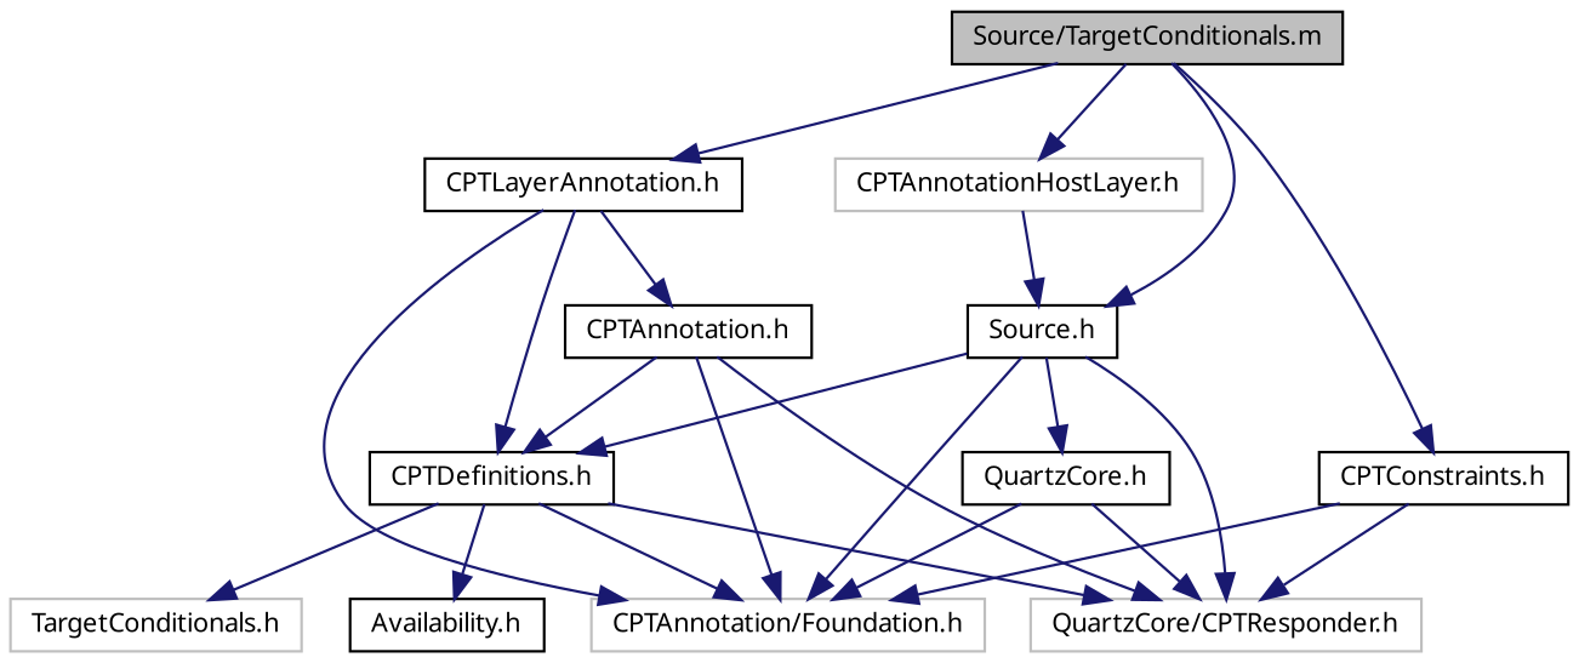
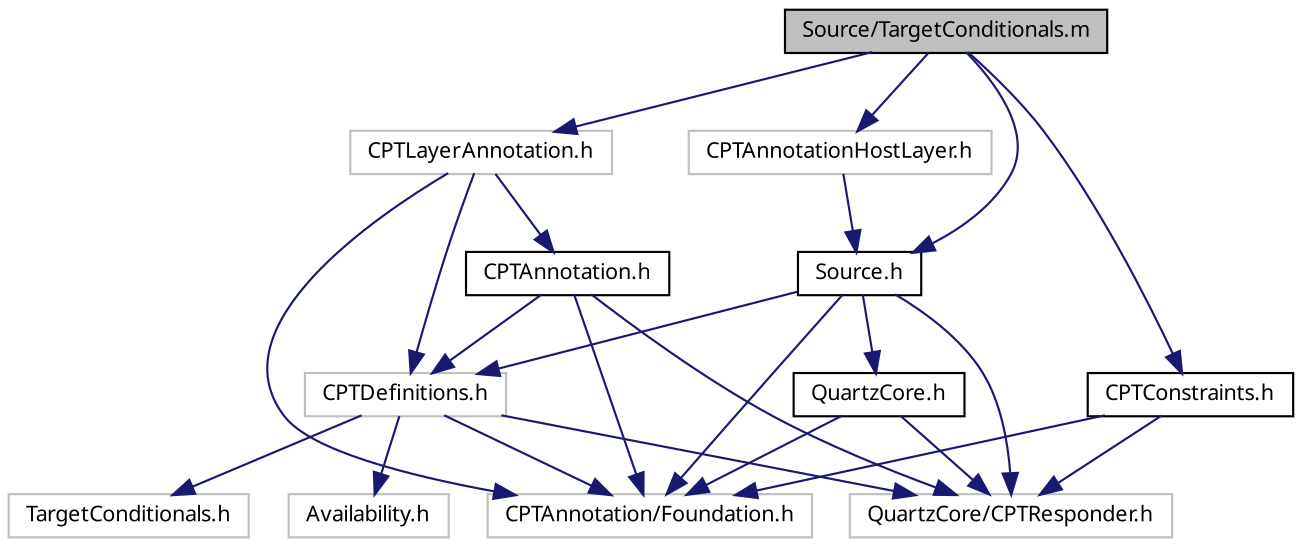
  digraph {
    node [color=black fontname="Lucinda Grande" fontsize=10 shape=record]
    edge [color=midnightblue fontname="Lucinda Grande" fontsize=10 labelfontname="Lucinda Grande" labelfontsize=10 style=solid]
    n1 [fillcolor=grey75 fontcolor=black height=0.2 label="Source/TargetConditionals.m" style=filled width=0.4]
-   n2 [height=0.2 label="CPTLayerAnnotation.h" width=0.4]
+   n2 [color=grey75 height=0.2 label="CPTLayerAnnotation.h" width=0.4]
    n3 [color=grey75 height=0.2 label="CPTAnnotationHostLayer.h" width=0.4]
    n4 [height=0.2 label="Source.h" width=0.4]
    n5 [height=0.2 label="CPTConstraints.h" width=0.4]
-   n6 [height=0.2 label="CPTDefinitions.h" width=0.4]
+   n6 [color=grey75 height=0.2 label="CPTDefinitions.h" width=0.4]
    n7 [color=grey75 height=0.2 label="CPTAnnotation/Foundation.h" width=0.4]
    n8 [height=0.2 label="CPTAnnotation.h" width=0.4]
    n9 [color=grey75 height=0.2 label="QuartzCore/CPTResponder.h" width=0.4]
    n10 [height=0.2 label="QuartzCore.h" width=0.4]
-   n11 [height=0.2 label="Availability.h" width=0.4]
+   n11 [color=grey75 height=0.2 label="Availability.h" width=0.4]
    n12 [color=grey75 height=0.2 label="TargetConditionals.h" width=0.4]
    n1 -> n2
    n1 -> n3
    n1 -> n4
    n1 -> n5
    n2 -> n6
    n2 -> n7
    n2 -> n8
    n3 -> n4
    n4 -> n6
    n4 -> n7
    n4 -> n9
    n4 -> n10
    n5 -> n7
    n5 -> n9
    n6 -> n7
    n6 -> n9
    n6 -> n11
    n6 -> n12
    n8 -> n6
    n8 -> n7
    n8 -> n9
    n10 -> n7
    n10 -> n9
  }
